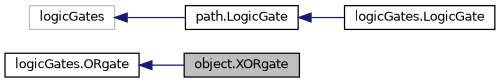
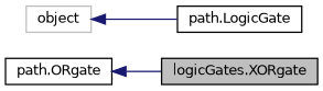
  digraph {
    fontname="DejaVu Sans"
    rankdir=LR
    node [color=black fillcolor=white fontname="DejaVu Sans" fontsize=10 shape=record style=filled]
    edge [color=midnightblue dir=back fontname="DejaVu Sans" fontsize=10 labelfontname=Helvetica labelfontsize=10 style=solid]
-   n1 [fillcolor=grey75 fontcolor=black height=0.2 label="object.XORgate" width=0.4]
-   n2 [height=0.2 label="logicGates.ORgate" width=0.4]
-   n3 [height=0.2 label="logicGates.LogicGate" width=0.4]
+   n1 [fillcolor=grey75 fontcolor=black height=0.2 label="logicGates.XORgate" width=0.4]
+   n2 [height=0.2 label="path.ORgate" width=0.4]
    n4 [height=0.2 label="path.LogicGate" width=0.4]
-   n5 [color=grey75 height=0.2 label=logicGates width=0.4]
+   n5 [color=grey75 height=0.2 label=object width=0.4]
    n2 -> n1
-   n4 -> n3
    n5 -> n4
  }
